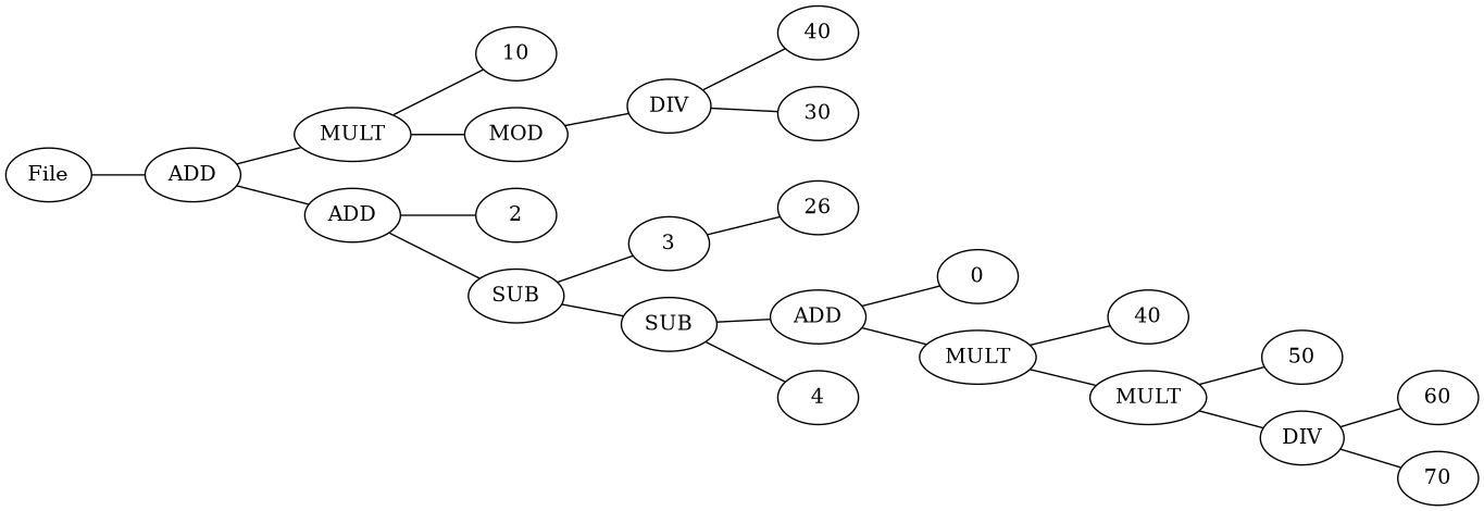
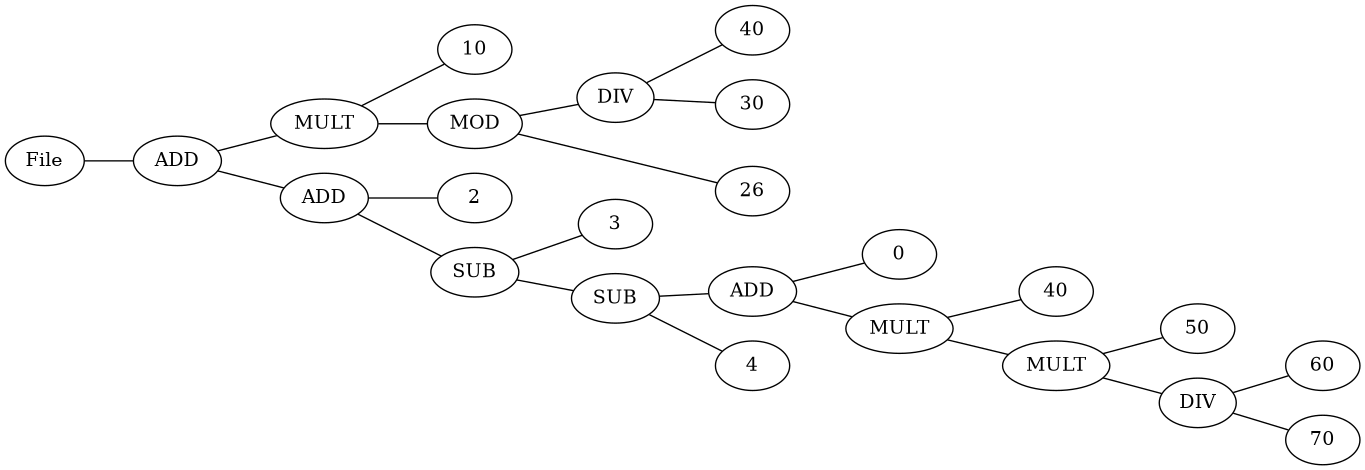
  graph {
    rankdir=LR
    n1 [label=File]
    n2 [label=ADD]
    n3 [label=MULT]
    n4 [label=ADD]
    n5 [label=10]
    n6 [label=MOD]
    n7 [label=2]
    n8 [label=SUB]
    n9 [label=26]
    n10 [label=DIV]
    n11 [label=30]
    n12 [label=40]
    n13 [label=3]
    n14 [label=SUB]
    n15 [label=4]
    n16 [label=ADD]
    n17 [label=0]
    n18 [label=MULT]
    n19 [label=40]
    n20 [label=MULT]
    n21 [label=50]
    n22 [label=DIV]
    n23 [label=60]
    n24 [label=70]
    n1 -- n2
    n2 -- n3
    n2 -- n4
    n3 -- n5
    n3 -- n6
    n4 -- n7
    n4 -- n8
-   n13 -- n9
+   n6 -- n9
    n6 -- n10
    n8 -- n13
    n8 -- n14
    n10 -- n11
    n10 -- n12
    n14 -- n15
    n14 -- n16
    n16 -- n17
    n16 -- n18
    n18 -- n19
    n18 -- n20
    n20 -- n21
    n20 -- n22
    n22 -- n23
    n22 -- n24
  }
